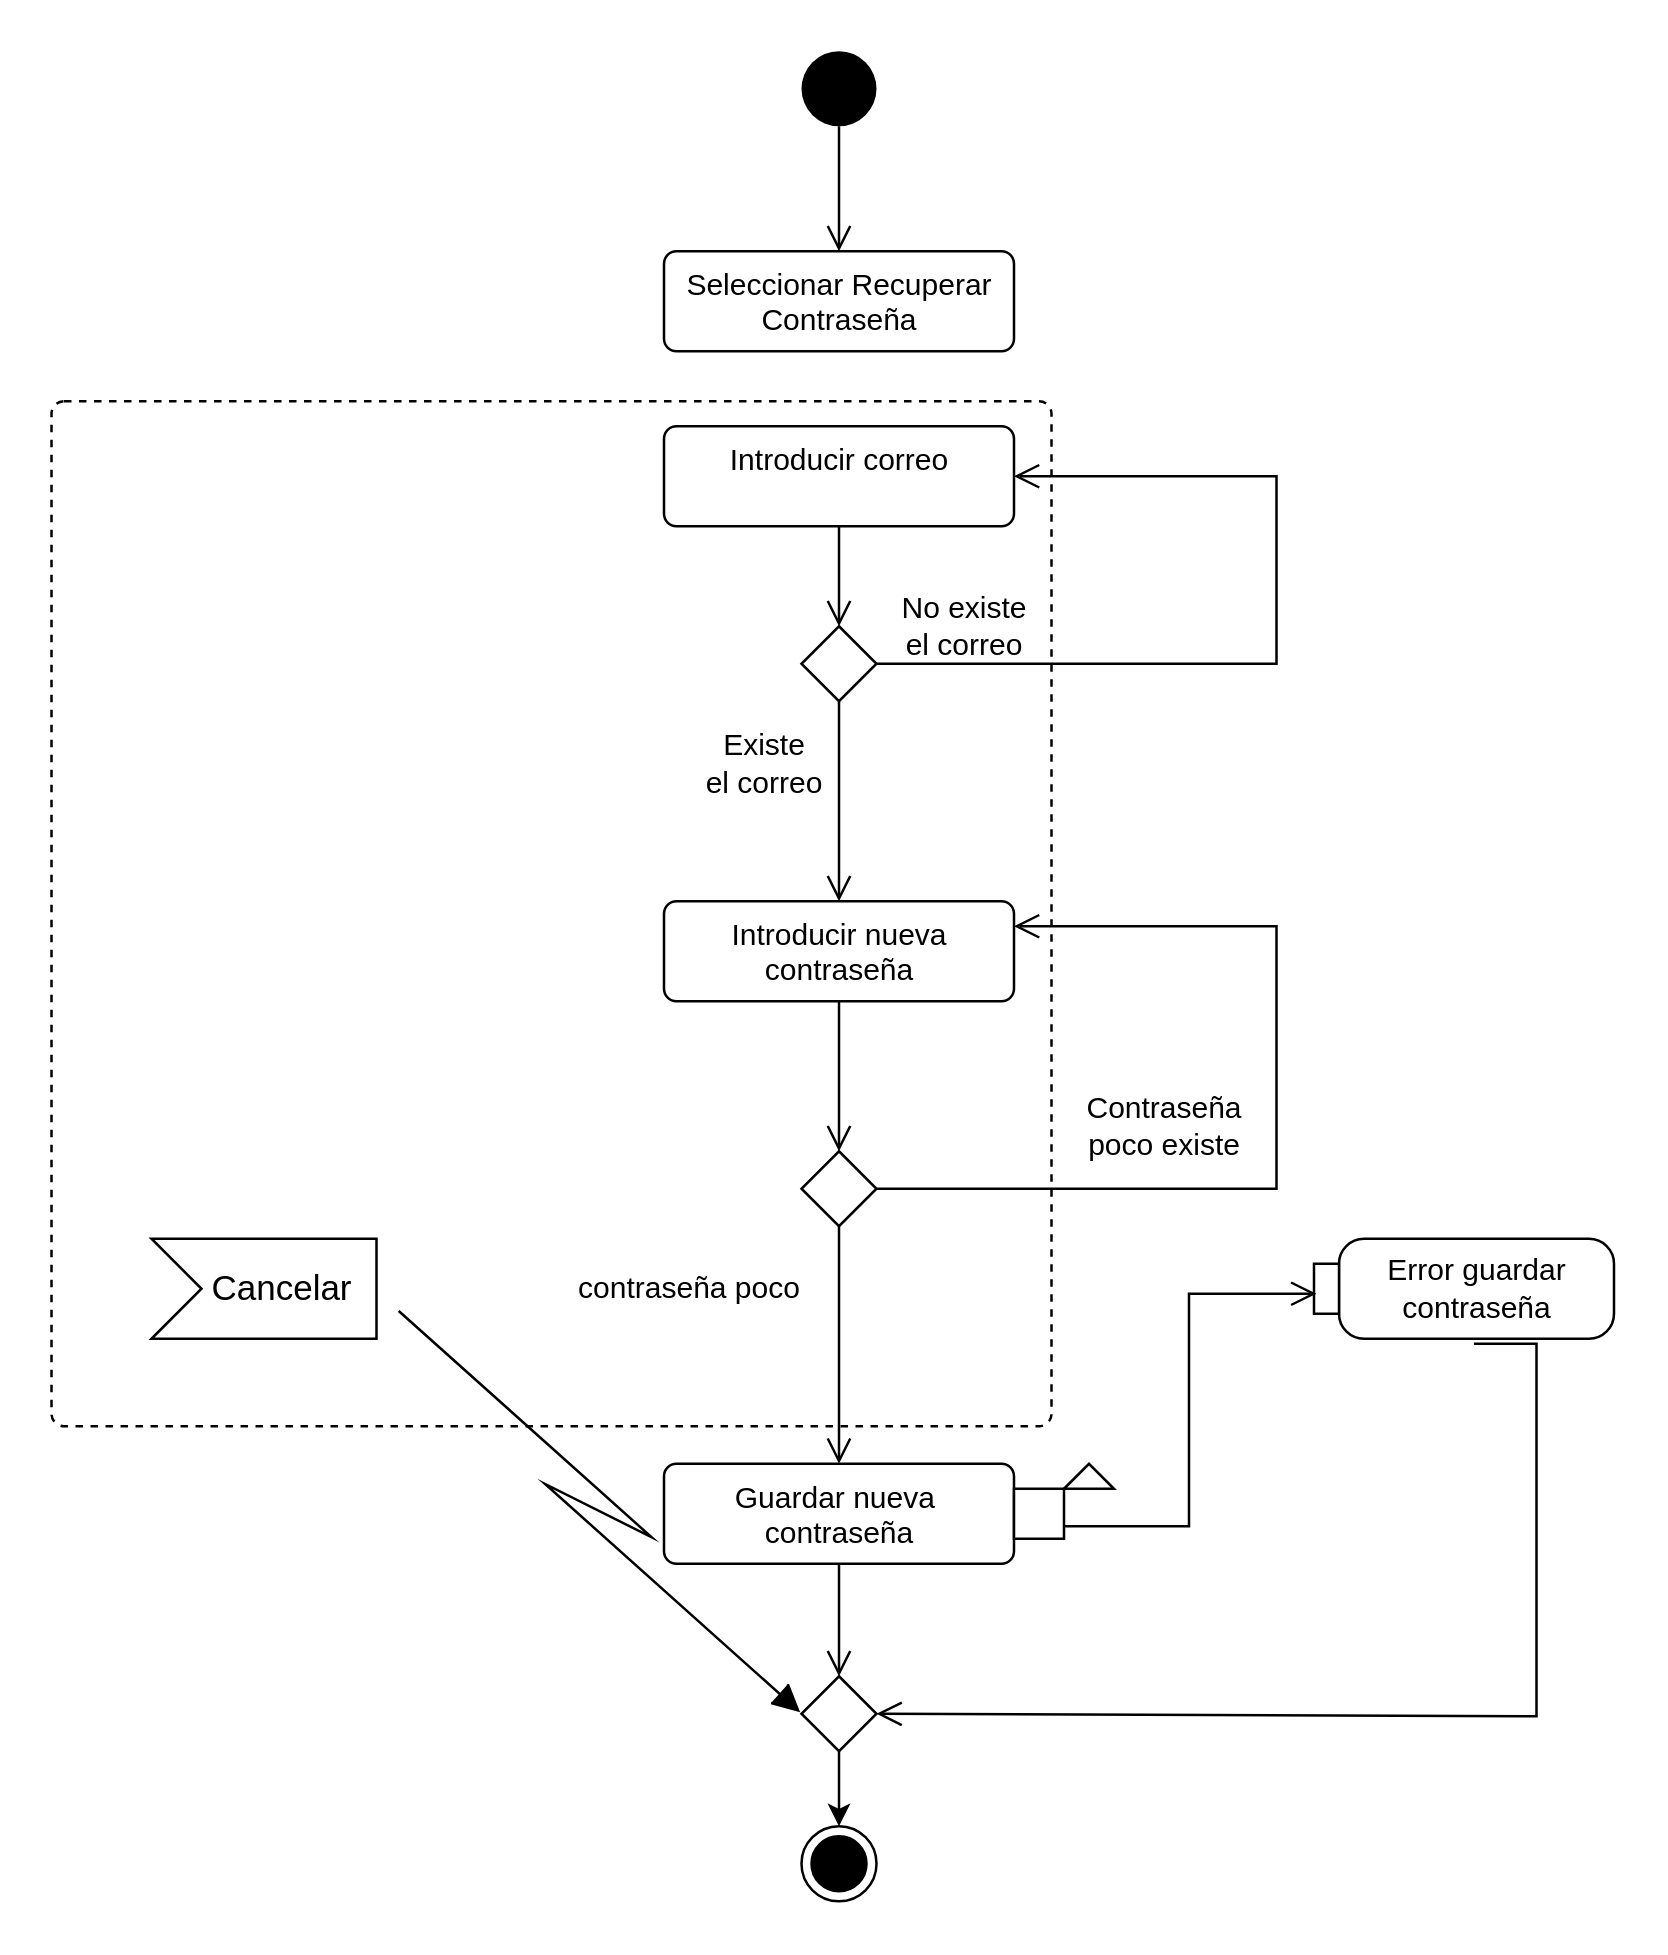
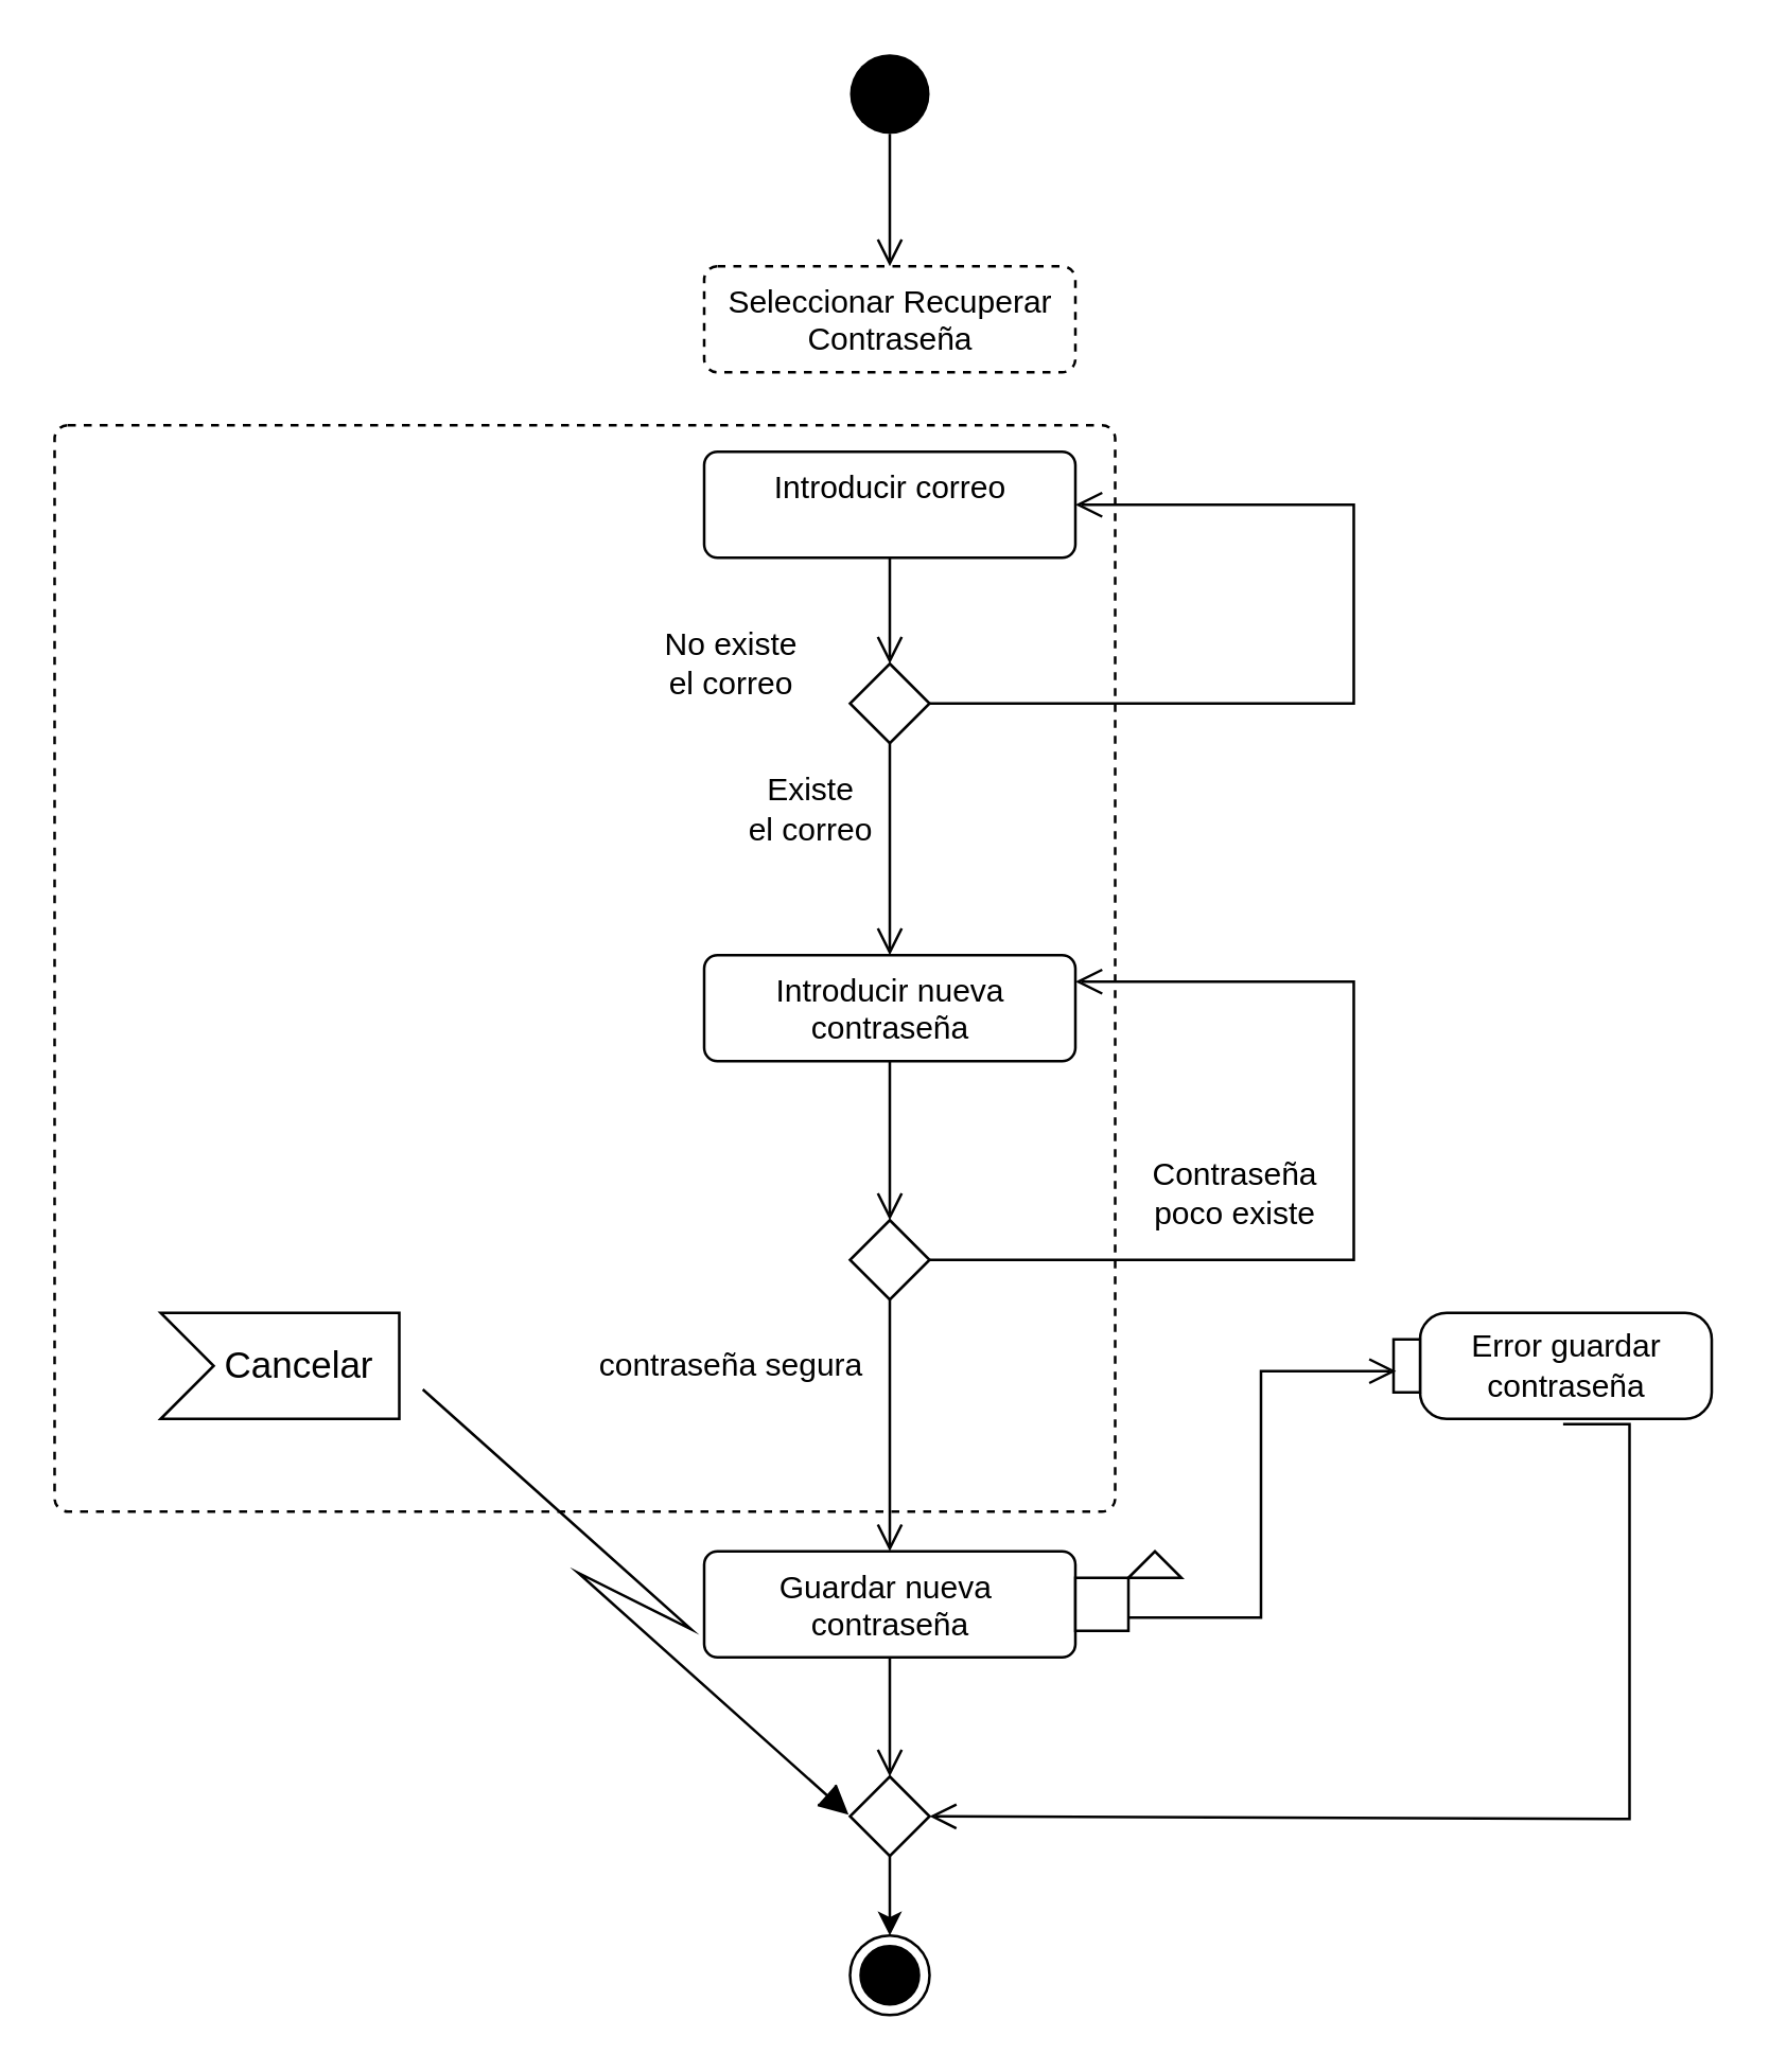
  <mxCell id="0" />
  <mxCell id="1" parent="0" />
  <mxCell id="2" value="" style="html=1;align=center;verticalAlign=top;rounded=1;absoluteArcSize=1;arcSize=10;dashed=1;" parent="1" vertex="1"><mxGeometry x="20" y="160" width="400" height="410" as="geometry" /></mxCell>
  <mxCell id="3" value="" style="ellipse;fillColor=#000000;strokeColor=none;" parent="1" vertex="1"><mxGeometry x="320" y="20" width="30" height="30" as="geometry" /></mxCell>
  <mxCell id="4" value="" style="endArrow=open;startArrow=none;endFill=0;startFill=0;endSize=8;html=1;verticalAlign=bottom;labelBackgroundColor=none;strokeWidth=1;rounded=0;edgeStyle=orthogonalEdgeStyle;exitX=0.5;exitY=1;exitDx=0;exitDy=0;entryX=0.5;entryY=0;entryDx=0;entryDy=0;" parent="1" source="3" target="5" edge="1"><mxGeometry width="160" relative="1" as="geometry"><mxPoint x="250" y="200" as="sourcePoint" /><mxPoint x="335" y="110" as="targetPoint" /></mxGeometry></mxCell>
- <mxCell id="5" value="Seleccionar Recuperar&lt;br&gt;Contraseña" style="html=1;align=center;verticalAlign=top;rounded=1;absoluteArcSize=1;arcSize=10;dashed=0;" parent="1" vertex="1"><mxGeometry x="265" y="100" width="140" height="40" as="geometry" /></mxCell>
+ <mxCell id="5" value="Seleccionar Recuperar&lt;br&gt;Contraseña" style="html=1;align=center;verticalAlign=top;rounded=1;absoluteArcSize=1;arcSize=10;dashed=1;" parent="1" vertex="1"><mxGeometry x="265" y="100" width="140" height="40" as="geometry" /></mxCell>
  <mxCell id="6" value="Introducir correo" style="html=1;align=center;verticalAlign=top;rounded=1;absoluteArcSize=1;arcSize=10;dashed=0;" parent="1" vertex="1"><mxGeometry x="265" y="170" width="140" height="40" as="geometry" /></mxCell>
  <mxCell id="7" value="" style="rhombus;" parent="1" vertex="1"><mxGeometry x="320" y="250" width="30" height="30" as="geometry" /></mxCell>
  <mxCell id="8" value="" style="endArrow=open;startArrow=none;endFill=0;startFill=0;endSize=8;html=1;verticalAlign=bottom;labelBackgroundColor=none;strokeWidth=1;rounded=0;edgeStyle=orthogonalEdgeStyle;exitX=0.5;exitY=1;exitDx=0;exitDy=0;entryX=0.5;entryY=0;entryDx=0;entryDy=0;" parent="1" source="6" target="7" edge="1"><mxGeometry width="160" relative="1" as="geometry"><mxPoint x="420" y="270" as="sourcePoint" /><mxPoint x="420" y="320" as="targetPoint" /></mxGeometry></mxCell>
  <mxCell id="9" value="" style="endArrow=open;startArrow=none;endFill=0;startFill=0;endSize=8;html=1;verticalAlign=bottom;labelBackgroundColor=none;strokeWidth=1;rounded=0;edgeStyle=orthogonalEdgeStyle;exitX=1;exitY=0.5;exitDx=0;exitDy=0;entryX=1;entryY=0.5;entryDx=0;entryDy=0;" parent="1" source="7" target="6" edge="1"><mxGeometry width="160" relative="1" as="geometry"><mxPoint x="620" y="220" as="sourcePoint" /><mxPoint x="530" y="265" as="targetPoint" /><Array as="points"><mxPoint x="510" y="265" /><mxPoint x="510" y="190" /></Array></mxGeometry></mxCell>
- <mxCell id="10" value="No existe&lt;br&gt;el correo" style="text;html=1;align=center;verticalAlign=middle;resizable=0;points=[];autosize=1;strokeColor=none;fillColor=none;" parent="1" vertex="1"><mxGeometry x="350" y="235" width="70" height="30" as="geometry" /></mxCell>
+ <mxCell id="10" value="No existe&lt;br&gt;el correo" style="text;html=1;align=center;verticalAlign=middle;resizable=0;points=[];autosize=1;strokeColor=none;fillColor=none;" parent="1" vertex="1"><mxGeometry x="240" y="235" width="70" height="30" as="geometry" /></mxCell>
  <mxCell id="11" value="" style="endArrow=open;startArrow=none;endFill=0;startFill=0;endSize=8;html=1;verticalAlign=bottom;labelBackgroundColor=none;strokeWidth=1;rounded=0;edgeStyle=orthogonalEdgeStyle;exitX=0.5;exitY=1;exitDx=0;exitDy=0;entryX=0.5;entryY=0;entryDx=0;entryDy=0;" parent="1" source="7" target="12" edge="1"><mxGeometry width="160" relative="1" as="geometry"><mxPoint x="330" y="320" as="sourcePoint" /><mxPoint x="335" y="330" as="targetPoint" /></mxGeometry></mxCell>
  <mxCell id="12" value="Introducir nueva&lt;br&gt;contraseña" style="html=1;align=center;verticalAlign=top;rounded=1;absoluteArcSize=1;arcSize=10;dashed=0;" parent="1" vertex="1"><mxGeometry x="265" y="360" width="140" height="40" as="geometry" /></mxCell>
  <mxCell id="13" value="Existe&lt;br&gt;el correo" style="text;html=1;align=center;verticalAlign=middle;resizable=0;points=[];autosize=1;strokeColor=none;fillColor=none;" parent="1" vertex="1"><mxGeometry x="275" y="290" width="60" height="30" as="geometry" /></mxCell>
  <mxCell id="14" value="" style="rhombus;" parent="1" vertex="1"><mxGeometry x="320" y="460" width="30" height="30" as="geometry" /></mxCell>
  <mxCell id="15" value="" style="endArrow=open;startArrow=none;endFill=0;startFill=0;endSize=8;html=1;verticalAlign=bottom;labelBackgroundColor=none;strokeWidth=1;rounded=0;edgeStyle=orthogonalEdgeStyle;exitX=0.5;exitY=1;exitDx=0;exitDy=0;entryX=0.5;entryY=0;entryDx=0;entryDy=0;" parent="1" source="12" target="14" edge="1"><mxGeometry width="160" relative="1" as="geometry"><mxPoint x="335" y="420" as="sourcePoint" /><mxPoint x="420" y="530" as="targetPoint" /></mxGeometry></mxCell>
  <mxCell id="16" value="" style="endArrow=open;startArrow=none;endFill=0;startFill=0;endSize=8;html=1;verticalAlign=bottom;labelBackgroundColor=none;strokeWidth=1;rounded=0;edgeStyle=orthogonalEdgeStyle;exitX=1;exitY=0.5;exitDx=0;exitDy=0;entryX=1;entryY=0.25;entryDx=0;entryDy=0;" parent="1" source="14" target="12" edge="1"><mxGeometry width="160" relative="1" as="geometry"><mxPoint x="620" y="430" as="sourcePoint" /><mxPoint x="530" y="475" as="targetPoint" /><Array as="points"><mxPoint x="510" y="475" /><mxPoint x="510" y="370" /></Array></mxGeometry></mxCell>
  <mxCell id="17" value="Contraseña&lt;br&gt;poco existe" style="text;html=1;align=center;verticalAlign=middle;resizable=0;points=[];autosize=1;strokeColor=none;fillColor=none;" parent="1" vertex="1"><mxGeometry x="425" y="435" width="80" height="30" as="geometry" /></mxCell>
- <mxCell id="18" value="contraseña poco" style="text;html=1;align=center;verticalAlign=middle;resizable=0;points=[];autosize=1;strokeColor=none;fillColor=none;" parent="1" vertex="1"><mxGeometry x="220" y="505" width="110" height="20" as="geometry" /></mxCell>
+ <mxCell id="18" value="contraseña segura" style="text;html=1;align=center;verticalAlign=middle;resizable=0;points=[];autosize=1;strokeColor=none;fillColor=none;" parent="1" vertex="1"><mxGeometry x="220" y="505" width="110" height="20" as="geometry" /></mxCell>
  <mxCell id="19" value="" style="endArrow=open;startArrow=none;endFill=0;startFill=0;endSize=8;html=1;verticalAlign=bottom;labelBackgroundColor=none;strokeWidth=1;rounded=0;edgeStyle=orthogonalEdgeStyle;exitX=0.5;exitY=1;exitDx=0;exitDy=0;entryX=0.5;entryY=0;entryDx=0;entryDy=0;" parent="1" source="14" target="20" edge="1"><mxGeometry width="160" relative="1" as="geometry"><mxPoint x="340" y="550" as="sourcePoint" /><mxPoint x="335" y="570" as="targetPoint" /></mxGeometry></mxCell>
  <mxCell id="20" value="Guardar nueva&amp;nbsp;&lt;br&gt;contraseña" style="html=1;align=center;verticalAlign=top;rounded=1;absoluteArcSize=1;arcSize=10;dashed=0;" parent="1" vertex="1"><mxGeometry x="265" y="585" width="140" height="40" as="geometry" /></mxCell>
  <mxCell id="21" value="" style="fillColor=#ffffff;strokeColor=#000000;" parent="1" vertex="1"><mxGeometry x="405" y="595" width="20" height="20" as="geometry" /></mxCell>
  <mxCell id="22" value="" style="triangle;whiteSpace=wrap;html=1;direction=north;" parent="1" vertex="1"><mxGeometry x="425.003" y="584.997" width="20" height="10" as="geometry" /></mxCell>
  <mxCell id="23" value="Error guardar&lt;br&gt;contraseña" style="shape=mxgraph.uml25.action;html=1;align=center;verticalAlign=middle;absoluteArcSize=1;arcSize=10;dashed=0;spacingLeft=10;flipH=1;" parent="1" vertex="1"><mxGeometry x="525" y="495" width="120" height="40" as="geometry" /></mxCell>
  <mxCell id="24" value="" style="endArrow=open;startArrow=none;endFill=0;startFill=0;endSize=8;html=1;verticalAlign=bottom;labelBackgroundColor=none;strokeWidth=1;rounded=0;edgeStyle=orthogonalEdgeStyle;exitX=1;exitY=0.75;exitDx=0;exitDy=0;entryX=0.992;entryY=0.55;entryDx=0;entryDy=0;entryPerimeter=0;" parent="1" source="21" target="23" edge="1"><mxGeometry width="160" relative="1" as="geometry"><mxPoint x="530" y="495" as="sourcePoint" /><mxPoint x="530" y="565" as="targetPoint" /></mxGeometry></mxCell>
  <mxCell id="25" value="" style="endArrow=open;startArrow=none;endFill=0;startFill=0;endSize=8;html=1;verticalAlign=bottom;labelBackgroundColor=none;strokeWidth=1;rounded=0;edgeStyle=orthogonalEdgeStyle;exitX=0.5;exitY=1;exitDx=0;exitDy=0;" parent="1" source="20" edge="1"><mxGeometry width="160" relative="1" as="geometry"><mxPoint x="420" y="585" as="sourcePoint" /><mxPoint x="335" y="670" as="targetPoint" /></mxGeometry></mxCell>
  <mxCell id="26" value="Cancelar" style="html=1;shape=mxgraph.infographic.ribbonSimple;notch1=20;notch2=0;align=center;verticalAlign=middle;fontSize=14;fontStyle=0;fillColor=#FFFFFF;flipH=0;spacingRight=0;spacingLeft=14;" parent="1" vertex="1"><mxGeometry x="60" y="495" width="90" height="40" as="geometry" /></mxCell>
  <mxCell id="27" value="" style="shape=mxgraph.lean_mapping.electronic_info_flow_edge;html=1;rounded=0;edgeStyle=orthogonalEdgeStyle;exitX=1;exitY=0.5;exitDx=0;exitDy=0;exitPerimeter=0;entryX=0;entryY=1;entryDx=0;entryDy=0;" parent="1" source="26" target="31" edge="1"><mxGeometry width="160" relative="1" as="geometry"><mxPoint x="290" y="550" as="sourcePoint" /><mxPoint x="320" y="685" as="targetPoint" /></mxGeometry></mxCell>
  <mxCell id="28" value="" style="ellipse;html=1;shape=endState;fillColor=#000000;strokeColor=#000000;" parent="1" vertex="1"><mxGeometry x="320" y="730" width="30" height="30" as="geometry" /></mxCell>
  <mxCell id="29" value="" style="endArrow=open;startArrow=none;endFill=0;startFill=0;endSize=8;html=1;verticalAlign=bottom;labelBackgroundColor=none;strokeWidth=1;rounded=0;edgeStyle=orthogonalEdgeStyle;exitX=0.467;exitY=1.05;exitDx=0;exitDy=0;entryX=1;entryY=0.5;entryDx=0;entryDy=0;exitPerimeter=0;" parent="1" source="23" target="31" edge="1"><mxGeometry width="160" relative="1" as="geometry"><mxPoint x="660" y="565" as="sourcePoint" /><mxPoint x="660" y="635" as="targetPoint" /><Array as="points"><mxPoint x="614" y="686" /><mxPoint x="350" y="686" /></Array></mxGeometry></mxCell>
  <mxCell id="30" style="edgeStyle=orthogonalEdgeStyle;rounded=0;orthogonalLoop=1;jettySize=auto;html=1;exitX=0.5;exitY=1;exitDx=0;exitDy=0;entryX=0.5;entryY=0;entryDx=0;entryDy=0;" edge="1" parent="1" source="31" target="28"><mxGeometry relative="1" as="geometry" /></mxCell>
  <mxCell id="31" value="" style="rhombus;" vertex="1" parent="1"><mxGeometry x="320" y="670" width="30" height="30" as="geometry" /></mxCell>
